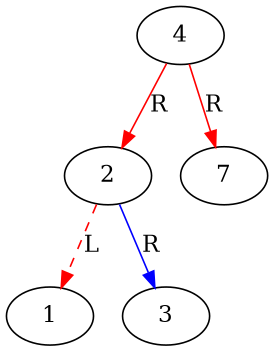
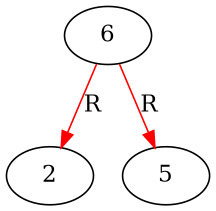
  digraph {
    edge [color=red style=solid]
-   n1 [label=1]
-   n2 [label=3]
    n3 [label=2]
-   n4 [label=7]
-   n5 [label=4]
-   n3 -> n1 [label=L style=dashed]
-   n3 -> n2 [color=blue label=R]
+   n4 [label=5]
+   n5 [label=6]
    n5 -> n3 [label=R]
    n5 -> n4 [label=R]
  }
